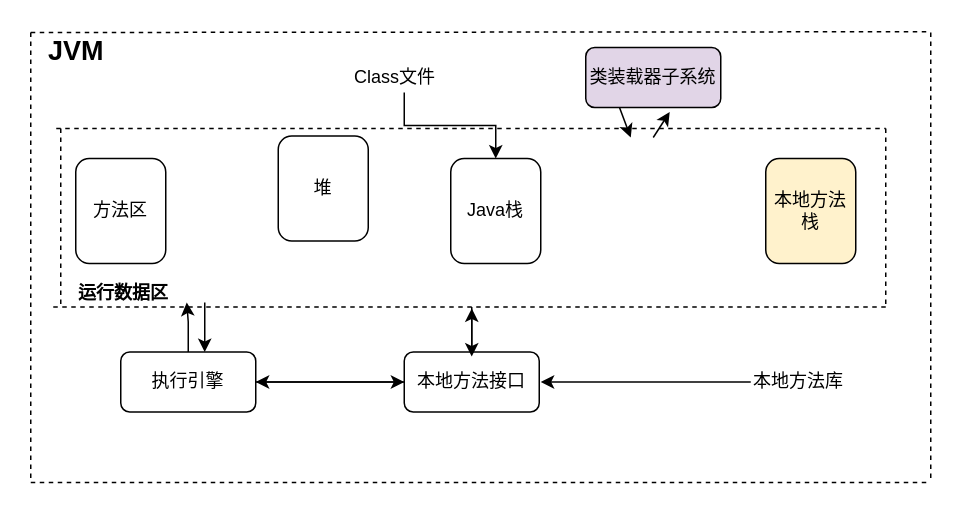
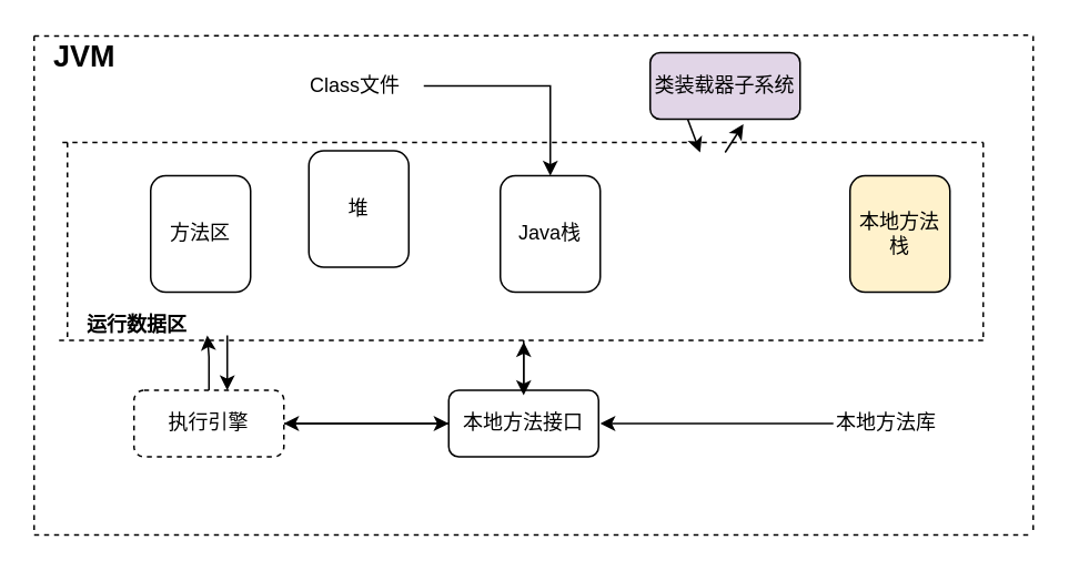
  <mxCell id="0" />
  <mxCell id="1" parent="0" />
  <mxCell id="2" value="&lt;b&gt;&lt;font style=&quot;font-size: 18px&quot;&gt;JVM&lt;/font&gt;&lt;/b&gt;" style="text;html=1;resizable=0;points=[];autosize=1;align=left;verticalAlign=top;spacingTop=-4;" vertex="1" parent="1"><mxGeometry x="30" y="21" width="50" height="20" as="geometry" /></mxCell>
  <mxCell id="3" style="edgeStyle=orthogonalEdgeStyle;rounded=0;orthogonalLoop=1;jettySize=auto;html=1;" edge="1" parent="1" source="4" target="8"><mxGeometry relative="1" as="geometry" /></mxCell>
- <mxCell id="4" value="Class文件&lt;br&gt;" style="text;html=1;resizable=0;points=[];autosize=1;align=left;verticalAlign=top;spacingTop=-4;" vertex="1" parent="1"><mxGeometry x="234" y="41" width="70" height="20" as="geometry" /></mxCell>
+ <mxCell id="4" value="Class文件&lt;br&gt;" style="text;html=1;resizable=0;points=[];autosize=1;align=left;verticalAlign=top;spacingTop=-4;" vertex="1" parent="1"><mxGeometry x="184" y="41" width="70" height="20" as="geometry" /></mxCell>
  <mxCell id="5" value="类装载器子系统" style="rounded=1;whiteSpace=wrap;html=1;fillColor=#e1d5e7;" vertex="1" parent="1"><mxGeometry x="390" y="31" width="90" height="40" as="geometry" /></mxCell>
- <mxCell id="6" value="方法区" style="rounded=1;whiteSpace=wrap;html=1;" vertex="1" parent="1"><mxGeometry x="50" y="105" width="60" height="70" as="geometry" /></mxCell>
+ <mxCell id="6" value="方法区" style="rounded=1;whiteSpace=wrap;html=1;" vertex="1" parent="1"><mxGeometry x="90" y="105" width="60" height="70" as="geometry" /></mxCell>
  <mxCell id="7" value="堆" style="rounded=1;whiteSpace=wrap;html=1;" vertex="1" parent="1"><mxGeometry x="185" y="90" width="60" height="70" as="geometry" /></mxCell>
  <mxCell id="8" value="Java栈" style="rounded=1;whiteSpace=wrap;html=1;" vertex="1" parent="1"><mxGeometry x="300" y="105" width="60" height="70" as="geometry" /></mxCell>
  <mxCell id="9" value="本地方法栈" style="rounded=1;whiteSpace=wrap;html=1;fillColor=#fff2cc;" vertex="1" parent="1"><mxGeometry x="510" y="105" width="60" height="70" as="geometry" /></mxCell>
  <mxCell id="10" value="运行数据区" style="text;html=1;resizable=0;points=[];autosize=1;align=left;verticalAlign=top;spacingTop=-4;fontStyle=1" vertex="1" parent="1"><mxGeometry x="50" y="185" width="80" height="20" as="geometry" /></mxCell>
  <mxCell id="11" style="edgeStyle=orthogonalEdgeStyle;rounded=0;orthogonalLoop=1;jettySize=auto;html=1;" edge="1" parent="1" source="13" target="16"><mxGeometry relative="1" as="geometry" /></mxCell>
  <mxCell id="12" style="edgeStyle=orthogonalEdgeStyle;rounded=0;orthogonalLoop=1;jettySize=auto;html=1;" edge="1" parent="1" source="13"><mxGeometry relative="1" as="geometry"><mxPoint x="124" y="201" as="targetPoint" /></mxGeometry></mxCell>
- <mxCell id="13" value="执行引擎" style="rounded=1;whiteSpace=wrap;html=1;" vertex="1" parent="1"><mxGeometry x="80" y="234" width="90" height="40" as="geometry" /></mxCell>
+ <mxCell id="13" value="执行引擎" style="rounded=1;whiteSpace=wrap;html=1;dashed=1;" vertex="1" parent="1"><mxGeometry x="80" y="234" width="90" height="40" as="geometry" /></mxCell>
  <mxCell id="14" style="edgeStyle=orthogonalEdgeStyle;rounded=0;orthogonalLoop=1;jettySize=auto;html=1;entryX=1;entryY=0.5;entryDx=0;entryDy=0;" edge="1" parent="1" source="16" target="13"><mxGeometry relative="1" as="geometry" /></mxCell>
  <mxCell id="15" style="edgeStyle=orthogonalEdgeStyle;rounded=0;orthogonalLoop=1;jettySize=auto;html=1;" edge="1" parent="1" source="16"><mxGeometry relative="1" as="geometry"><mxPoint x="314" y="205" as="targetPoint" /><Array as="points"><mxPoint x="314" y="205" /><mxPoint x="314" y="205" /></Array></mxGeometry></mxCell>
  <mxCell id="16" value="本地方法接口" style="rounded=1;whiteSpace=wrap;html=1;" vertex="1" parent="1"><mxGeometry x="269" y="234" width="90" height="40" as="geometry" /></mxCell>
  <mxCell id="17" style="edgeStyle=orthogonalEdgeStyle;rounded=0;orthogonalLoop=1;jettySize=auto;html=1;" edge="1" parent="1" source="18"><mxGeometry relative="1" as="geometry"><mxPoint x="360" y="254" as="targetPoint" /></mxGeometry></mxCell>
  <mxCell id="18" value="本地方法库" style="text;html=1;resizable=0;points=[];autosize=1;align=left;verticalAlign=top;spacingTop=-4;" vertex="1" parent="1"><mxGeometry x="500" y="244" width="80" height="20" as="geometry" /></mxCell>
  <mxCell id="19" value="" style="endArrow=none;dashed=1;html=1;" edge="1" parent="1"><mxGeometry width="50" height="50" relative="1" as="geometry"><mxPoint x="20" y="321" as="sourcePoint" /><mxPoint x="620" y="321" as="targetPoint" /></mxGeometry></mxCell>
  <mxCell id="20" value="" style="endArrow=none;dashed=1;html=1;" edge="1" parent="1"><mxGeometry width="50" height="50" relative="1" as="geometry"><mxPoint x="620" y="21" as="sourcePoint" /><mxPoint x="620" y="321" as="targetPoint" /></mxGeometry></mxCell>
  <mxCell id="21" value="" style="endArrow=none;dashed=1;html=1;" edge="1" parent="1"><mxGeometry width="50" height="50" relative="1" as="geometry"><mxPoint x="35" y="204" as="sourcePoint" /><mxPoint x="590" y="204" as="targetPoint" /></mxGeometry></mxCell>
  <mxCell id="22" value="" style="endArrow=none;dashed=1;html=1;" edge="1" parent="1"><mxGeometry width="50" height="50" relative="1" as="geometry"><mxPoint x="590" y="85" as="sourcePoint" /><mxPoint x="590" y="204" as="targetPoint" /></mxGeometry></mxCell>
  <mxCell id="23" value="" style="endArrow=none;dashed=1;html=1;" edge="1" parent="1"><mxGeometry width="50" height="50" relative="1" as="geometry"><mxPoint x="37" y="85" as="sourcePoint" /><mxPoint x="590" y="85" as="targetPoint" /></mxGeometry></mxCell>
  <mxCell id="24" value="" style="endArrow=none;dashed=1;html=1;" edge="1" parent="1"><mxGeometry width="50" height="50" relative="1" as="geometry"><mxPoint x="40" y="85" as="sourcePoint" /><mxPoint x="40" y="204" as="targetPoint" /></mxGeometry></mxCell>
  <mxCell id="25" value="" style="endArrow=none;dashed=1;html=1;" edge="1" parent="1"><mxGeometry width="50" height="50" relative="1" as="geometry"><mxPoint x="20" y="21" as="sourcePoint" /><mxPoint x="620" y="20.5" as="targetPoint" /></mxGeometry></mxCell>
  <mxCell id="26" value="" style="endArrow=none;dashed=1;html=1;" edge="1" parent="1"><mxGeometry width="50" height="50" relative="1" as="geometry"><mxPoint x="20" y="21" as="sourcePoint" /><mxPoint x="20" y="321" as="targetPoint" /></mxGeometry></mxCell>
  <mxCell id="27" value="" style="endArrow=classic;html=1;entryX=0.622;entryY=0;entryDx=0;entryDy=0;entryPerimeter=0;" edge="1" parent="1" target="13"><mxGeometry width="50" height="50" relative="1" as="geometry"><mxPoint x="136" y="201" as="sourcePoint" /><mxPoint x="70" y="341" as="targetPoint" /></mxGeometry></mxCell>
  <mxCell id="28" value="" style="endArrow=classic;html=1;entryX=0.75;entryY=0;entryDx=0;entryDy=0;" edge="1" parent="1"><mxGeometry width="50" height="50" relative="1" as="geometry"><mxPoint x="314" y="204" as="sourcePoint" /><mxPoint x="314" y="237" as="targetPoint" /></mxGeometry></mxCell>
  <mxCell id="29" value="" style="endArrow=classic;html=1;exitX=0.25;exitY=1;exitDx=0;exitDy=0;" edge="1" parent="1" source="5"><mxGeometry width="50" height="50" relative="1" as="geometry"><mxPoint x="20" y="391" as="sourcePoint" /><mxPoint x="420" y="91" as="targetPoint" /></mxGeometry></mxCell>
  <mxCell id="30" value="" style="endArrow=classic;html=1;entryX=0.622;entryY=1.075;entryDx=0;entryDy=0;entryPerimeter=0;" edge="1" parent="1" target="5"><mxGeometry width="50" height="50" relative="1" as="geometry"><mxPoint x="435" y="91" as="sourcePoint" /><mxPoint x="430" y="101" as="targetPoint" /></mxGeometry></mxCell>
